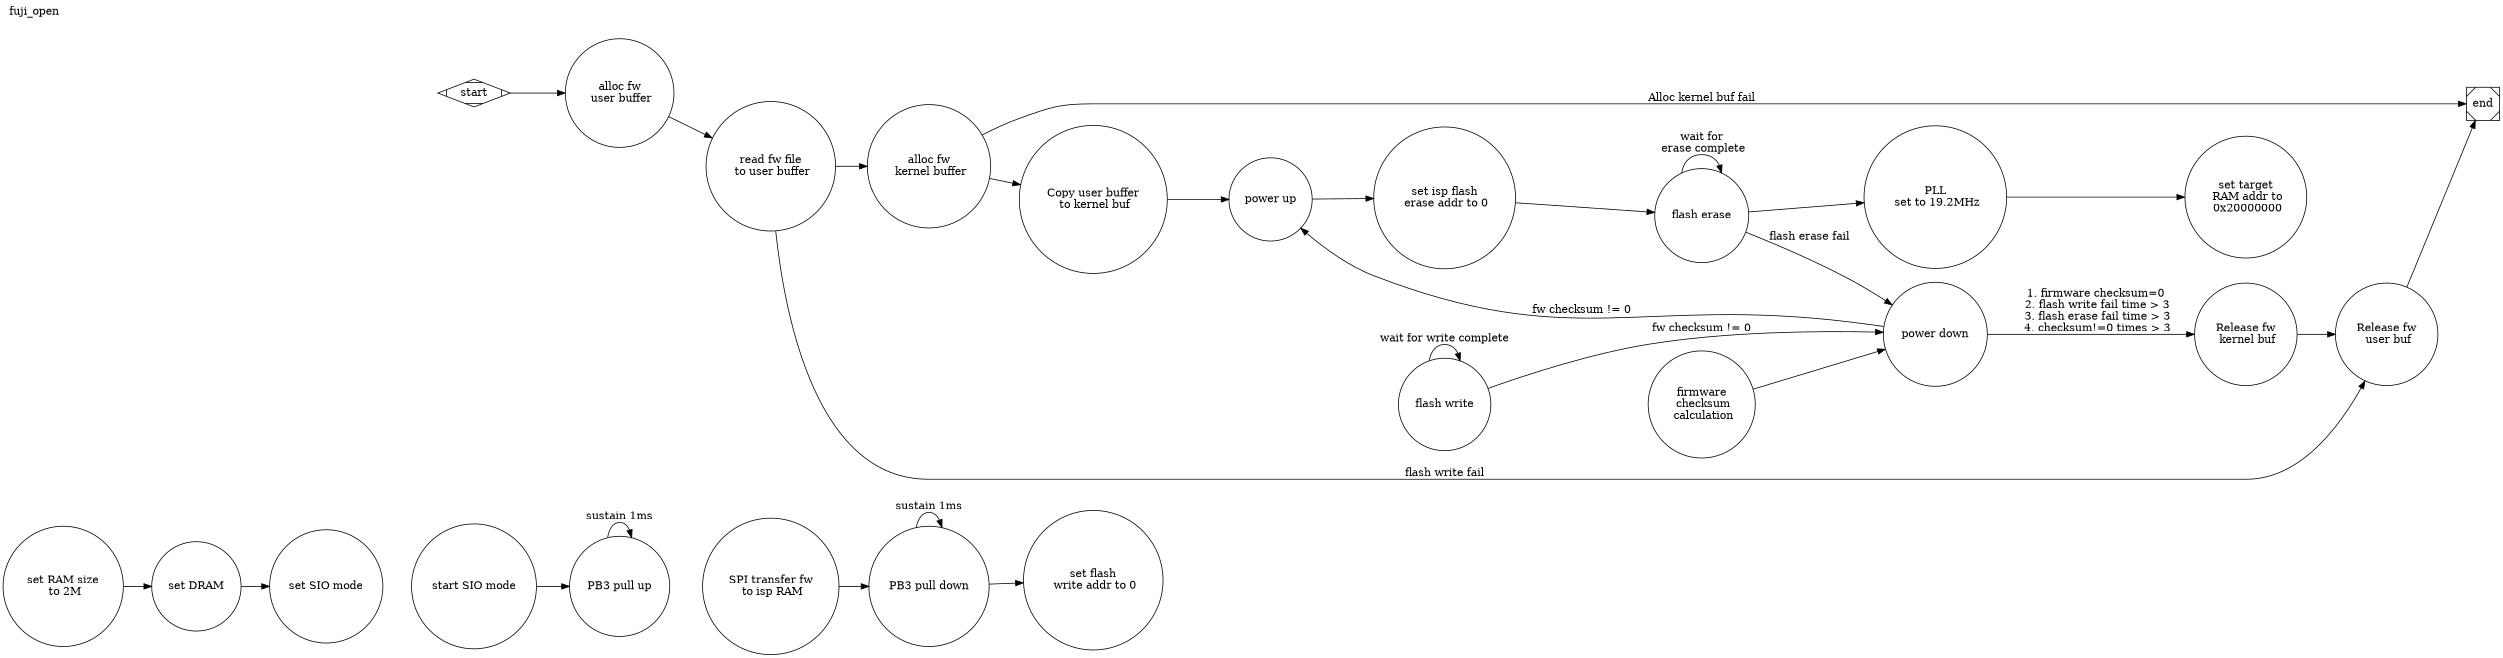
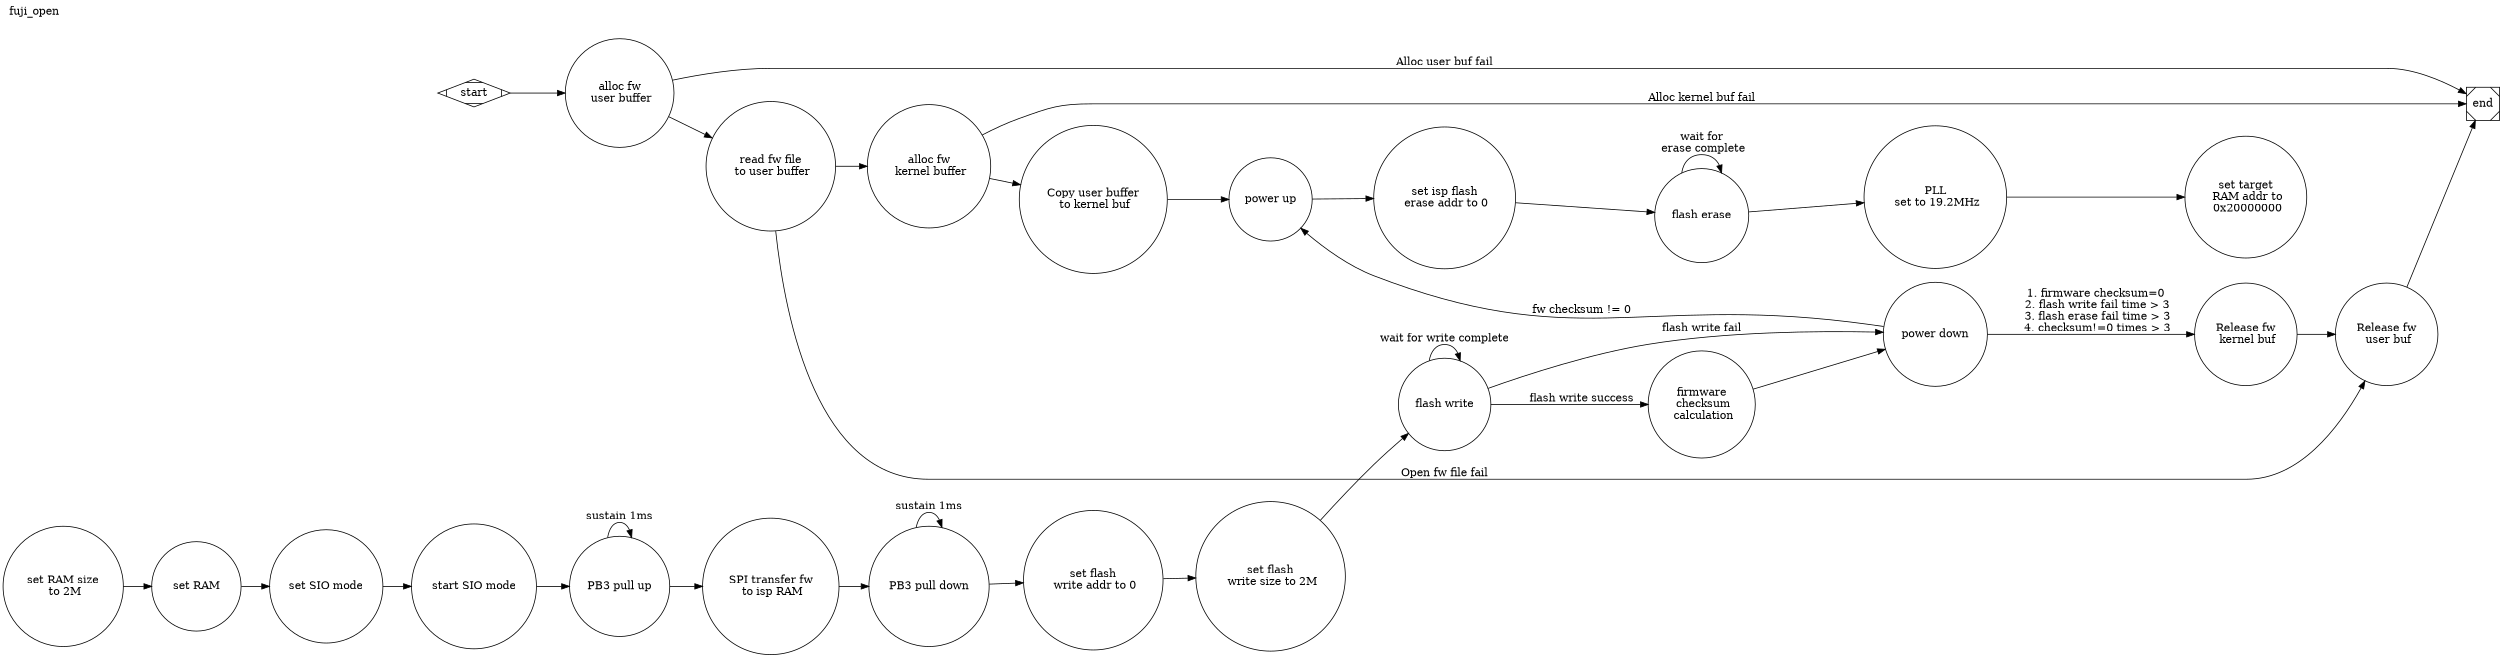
  digraph {
    label=fuji_open
    labeljust=l
    labelloc=t
    rankdir=LR
    node [shape=circle]
    n1 [label="alloc fw\n kernel buffer"]
    n2 [label="Copy user buffer\n to kernel buf"]
    end [shape=Msquare]
    n4 [label="power up"]
    n5 [label="Release fw\n user buf"]
    n6 [label="set isp flash\n erase addr to 0"]
    n7 [label="flash erase"]
    n8 [label="PLL\n set to 19.2MHz"]
    n9 [label="power down"]
    n10 [label="set target\n RAM addr to\n 0x20000000"]
    n11 [label="Release fw\n kernel buf"]
    n12 [label="set RAM size\n to 2M"]
-   n13 [label="set DRAM"]
+   n13 [label="set RAM"]
    n14 [label="set SIO mode"]
    n15 [label="start SIO mode"]
    n16 [label="PB3 pull up"]
    n17 [label="SPI transfer fw\n to isp RAM"]
    n18 [label="PB3 pull down"]
    n19 [label="flash write"]
    n20 [label="firmware\n checksum\n calculation"]
    n21 [label="set flash\n write addr to 0"]
+   n22 [label="set flash\n write size to 2M"]
    n23 [label="alloc fw\n user buffer"]
    n24 [label="read fw file\n to user buffer"]
    start [shape=Mdiamond]
    n1 -> n2
    n1 -> end [label="Alloc kernel buf fail"]
    n2 -> n4
    n4 -> n6
    n5 -> end
    n6 -> n7
    n7 -> n7 [label="wait for\n erase complete"]
    n7 -> n8
-   n7 -> n9 [label="flash erase fail"]
    n8 -> n10
    n9 -> n4 [label="fw checksum != 0"]
    n9 -> n11 [label="1. firmware checksum=0\n 2. flash write fail time > 3\n 3. flash erase fail time > 3\n 4. checksum!=0 times > 3"]
    n11 -> n5
    n12 -> n13
    n13 -> n14
+   n14 -> n15
    n15 -> n16
    n16 -> n16 [label="sustain 1ms"]
+   n16 -> n17
    n17 -> n18
    n18 -> n18 [label="sustain 1ms"]
    n18 -> n21
-   n19 -> n9 [label="fw checksum != 0"]
+   n19 -> n9 [label="flash write fail"]
    n19 -> n19 [label="wait for write complete"]
+   n19 -> n20 [label="flash write success"]
    n20 -> n9
+   n21 -> n22
+   n22 -> n19
+   n23 -> end [label="Alloc user buf fail"]
    n23 -> n24
    n24 -> n1
-   n24 -> n5 [label="flash write fail"]
+   n24 -> n5 [label="Open fw file fail"]
    start -> n23
  }
